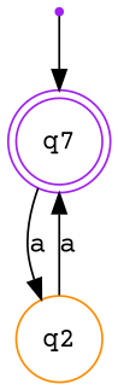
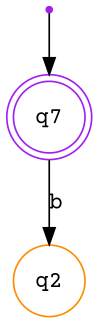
  digraph {
    fontname="Courier Prime"
    rankdir=TB
    node [color=purple fontname="Courier Prime"]
    edge [fontname="Courier Prime"]
    inic [shape=point]
    n2 [label=q7 shape=doublecircle]
    q2 [color=darkorange shape=circle]
    inic -> n2
-   n2 -> q2 [label=a]
-   q2 -> n2 [label=a]
+   n2 -> q2 [label=b]
  }
